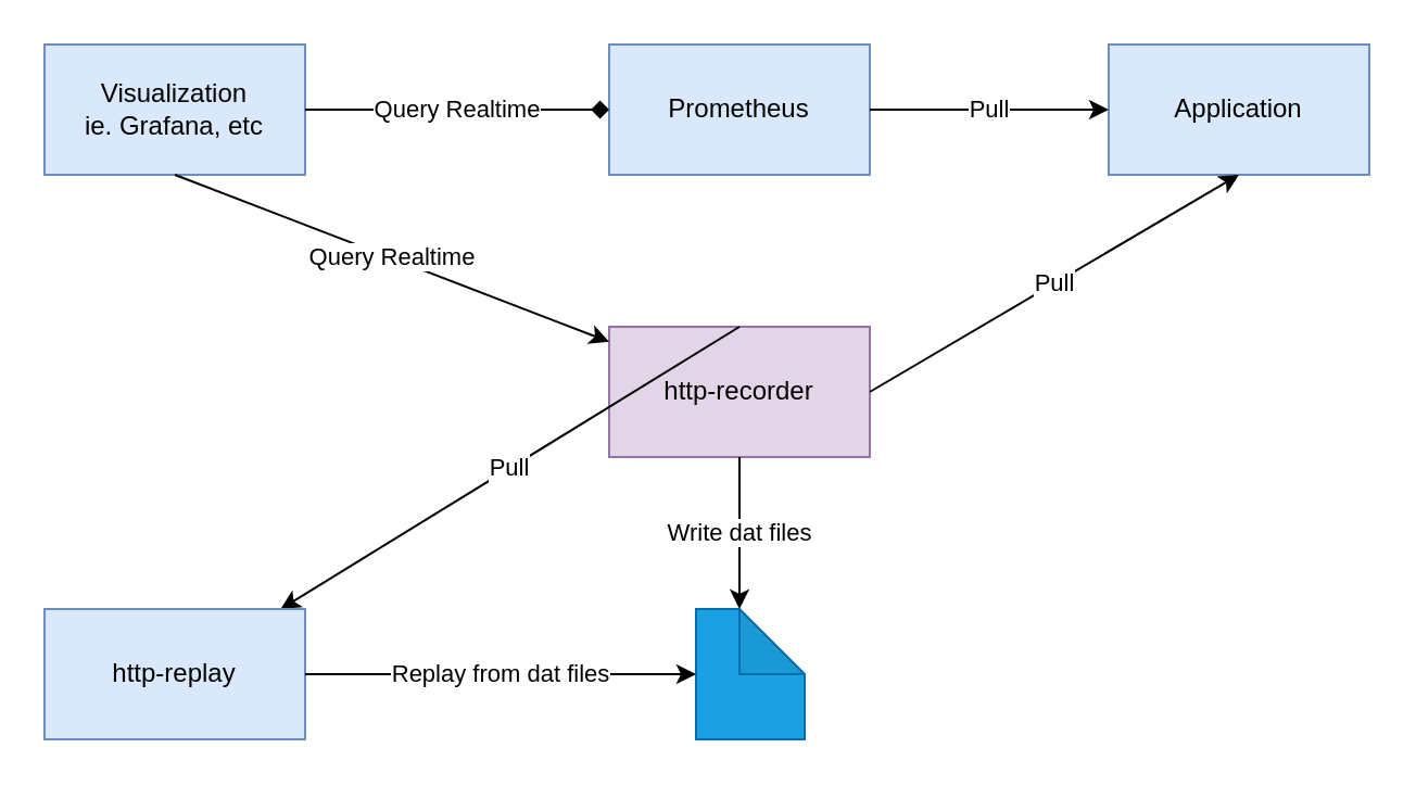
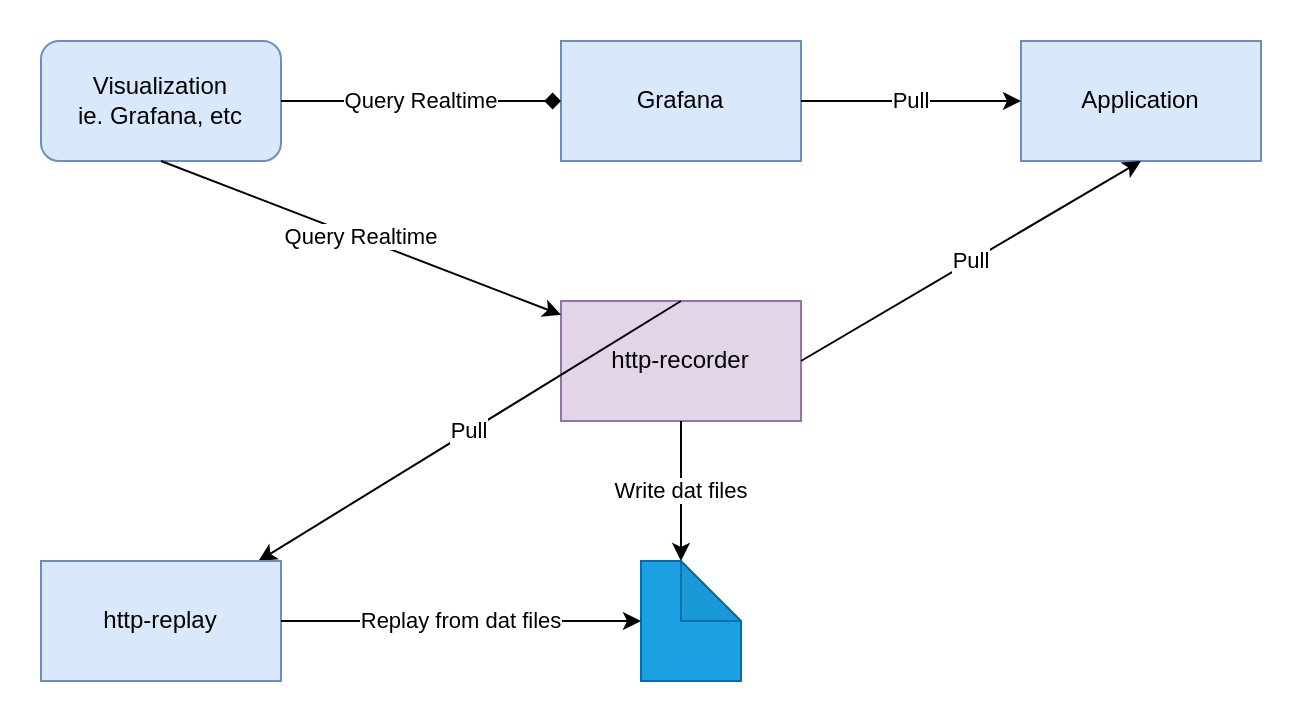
  <mxCell id="0" />
  <mxCell id="1" parent="0" />
  <mxCell id="2" value="Application" style="rounded=0;whiteSpace=wrap;html=1;fillColor=#dae8fc;strokeColor=#6c8ebf;" parent="1" vertex="1"><mxGeometry x="510" y="20" width="120" height="60" as="geometry" /></mxCell>
- <mxCell id="3" value="Prometheus" style="rounded=0;whiteSpace=wrap;html=1;fillColor=#dae8fc;strokeColor=#6c8ebf;" parent="1" vertex="1"><mxGeometry x="280" y="20" width="120" height="60" as="geometry" /></mxCell>
+ <mxCell id="3" value="Grafana" style="rounded=0;whiteSpace=wrap;html=1;fillColor=#dae8fc;strokeColor=#6c8ebf;" parent="1" vertex="1"><mxGeometry x="280" y="20" width="120" height="60" as="geometry" /></mxCell>
  <mxCell id="4" value="http-recorder" style="rounded=0;whiteSpace=wrap;html=1;fillColor=#e1d5e7;strokeColor=#9673a6;" parent="1" vertex="1"><mxGeometry x="280" y="150" width="120" height="60" as="geometry" /></mxCell>
  <mxCell id="5" value="Pull" style="endArrow=classic;html=1;entryX=0;entryY=0.5;entryDx=0;entryDy=0;exitX=1;exitY=0.5;exitDx=0;exitDy=0;" parent="1" source="3" target="2" edge="1"><mxGeometry width="50" height="50" relative="1" as="geometry"><mxPoint x="290" y="140" as="sourcePoint" /><mxPoint x="340" y="90" as="targetPoint" /></mxGeometry></mxCell>
  <mxCell id="6" value="Pull" style="endArrow=classic;html=1;exitX=0.5;exitY=0;exitDx=0;exitDy=0;" parent="1" source="4" target="12" edge="1"><mxGeometry width="50" height="50" relative="1" as="geometry"><mxPoint x="410" y="60" as="sourcePoint" /><mxPoint x="520" y="60" as="targetPoint" /></mxGeometry></mxCell>
  <mxCell id="7" value="" style="shape=note;whiteSpace=wrap;html=1;backgroundOutline=1;darkOpacity=0.05;fillColor=#1ba1e2;strokeColor=#006EAF;fontColor=#ffffff;" parent="1" vertex="1"><mxGeometry x="320" y="280" width="50" height="60" as="geometry" /></mxCell>
  <mxCell id="8" value="Write dat files" style="endArrow=classic;html=1;entryX=0;entryY=0;entryDx=20;entryDy=0;entryPerimeter=0;exitX=0.5;exitY=1;exitDx=0;exitDy=0;" parent="1" source="4" target="7" edge="1"><mxGeometry width="50" height="50" relative="1" as="geometry"><mxPoint x="290" y="140" as="sourcePoint" /><mxPoint x="340" y="90" as="targetPoint" /></mxGeometry></mxCell>
- <mxCell id="9" value="Visualization&lt;br&gt;ie. Grafana, etc" style="rounded=0;whiteSpace=wrap;html=1;fillColor=#dae8fc;strokeColor=#6c8ebf;" parent="1" vertex="1"><mxGeometry x="20" y="20" width="120" height="60" as="geometry" /></mxCell>
+ <mxCell id="9" value="Visualization&lt;br&gt;ie. Grafana, etc" style="whiteSpace=wrap;html=1;fillColor=#dae8fc;strokeColor=#6c8ebf;rounded=1;" parent="1" vertex="1"><mxGeometry x="20" y="20" width="120" height="60" as="geometry" /></mxCell>
  <mxCell id="10" value="Query Realtime" style="endArrow=diamond;html=1;exitX=1;exitY=0.5;exitDx=0;exitDy=0;entryX=0;entryY=0.5;entryDx=0;entryDy=0;" parent="1" source="9" target="3" edge="1"><mxGeometry width="50" height="50" relative="1" as="geometry"><mxPoint x="290" y="140" as="sourcePoint" /><mxPoint x="340" y="90" as="targetPoint" /></mxGeometry></mxCell>
  <mxCell id="11" value="Query Realtime" style="endArrow=classic;html=1;exitX=0.5;exitY=1;exitDx=0;exitDy=0;" parent="1" source="9" target="4" edge="1"><mxGeometry width="50" height="50" relative="1" as="geometry"><mxPoint x="150" y="60" as="sourcePoint" /><mxPoint x="290" y="60" as="targetPoint" /></mxGeometry></mxCell>
  <mxCell id="12" value="http-replay" style="rounded=0;whiteSpace=wrap;html=1;fillColor=#dae8fc;strokeColor=#6c8ebf;" parent="1" vertex="1"><mxGeometry x="20" y="280" width="120" height="60" as="geometry" /></mxCell>
  <mxCell id="13" value="Replay from dat files" style="endArrow=classic;html=1;entryX=0;entryY=0.5;entryDx=0;entryDy=0;exitX=1;exitY=0.5;exitDx=0;exitDy=0;entryPerimeter=0;" parent="1" source="12" target="7" edge="1"><mxGeometry width="50" height="50" relative="1" as="geometry"><mxPoint x="90" y="90" as="sourcePoint" /><mxPoint x="90" y="160" as="targetPoint" /></mxGeometry></mxCell>
  <mxCell id="14" value="Pull" style="endArrow=classic;html=1;entryX=0.5;entryY=1;entryDx=0;entryDy=0;exitX=1;exitY=0.5;exitDx=0;exitDy=0;" parent="1" source="4" target="2" edge="1"><mxGeometry width="50" height="50" relative="1" as="geometry"><mxPoint x="290" y="230" as="sourcePoint" /><mxPoint x="340" y="180" as="targetPoint" /></mxGeometry></mxCell>
